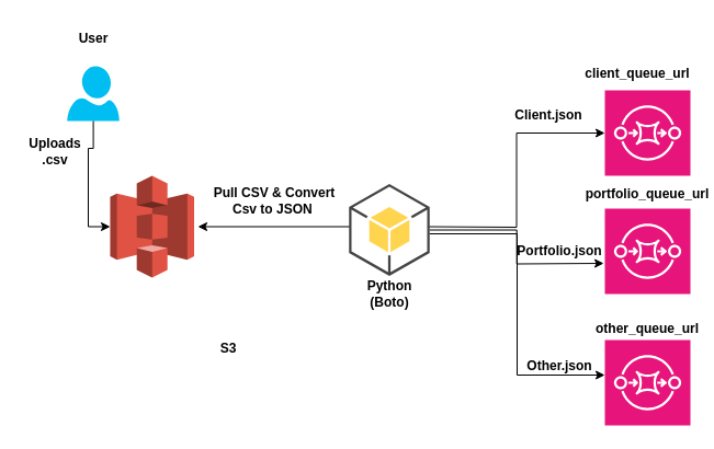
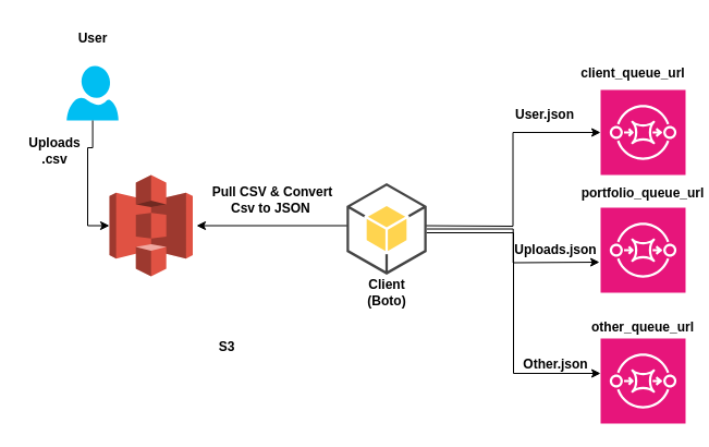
  <mxCell id="0" />
  <mxCell id="1" parent="0" />
  <mxCell id="2" value="" style="outlineConnect=0;dashed=0;verticalLabelPosition=bottom;verticalAlign=top;align=center;html=1;shape=mxgraph.aws3.s3;fillColor=#E05243;gradientColor=none;" vertex="1" parent="1"><mxGeometry x="100" y="160" width="76.5" height="93" as="geometry" /></mxCell>
  <mxCell id="3" style="edgeStyle=orthogonalEdgeStyle;rounded=0;orthogonalLoop=1;jettySize=auto;html=1;" edge="1" parent="1"><mxGeometry relative="1" as="geometry"><mxPoint x="180" y="206.5" as="targetPoint" /><mxPoint x="320" y="206.5" as="sourcePoint" /></mxGeometry></mxCell>
  <mxCell id="4" value="" style="sketch=0;points=[[0,0,0],[0.25,0,0],[0.5,0,0],[0.75,0,0],[1,0,0],[0,1,0],[0.25,1,0],[0.5,1,0],[0.75,1,0],[1,1,0],[0,0.25,0],[0,0.5,0],[0,0.75,0],[1,0.25,0],[1,0.5,0],[1,0.75,0]];outlineConnect=0;fontColor=#232F3E;fillColor=#E7157B;strokeColor=#ffffff;dashed=0;verticalLabelPosition=bottom;verticalAlign=top;align=center;html=1;fontSize=12;fontStyle=0;aspect=fixed;shape=mxgraph.aws4.resourceIcon;resIcon=mxgraph.aws4.sqs;" vertex="1" parent="1"><mxGeometry x="551" y="82" width="78" height="78" as="geometry" /></mxCell>
  <mxCell id="5" value="S3" style="text;html=1;strokeColor=none;fillColor=none;align=center;verticalAlign=middle;whiteSpace=wrap;rounded=0;fontStyle=1" vertex="1" parent="1"><mxGeometry x="178.25" y="303" width="60" height="30" as="geometry" /></mxCell>
- <mxCell id="6" value="Python (Boto)" style="text;html=1;strokeColor=none;fillColor=none;align=center;verticalAlign=middle;whiteSpace=wrap;rounded=0;fontStyle=1" vertex="1" parent="1"><mxGeometry x="324.5" y="253" width="60" height="30" as="geometry" /></mxCell>
+ <mxCell id="6" value="Client (Boto)" style="text;html=1;strokeColor=none;fillColor=none;align=center;verticalAlign=middle;whiteSpace=wrap;rounded=0;fontStyle=1" vertex="1" parent="1"><mxGeometry x="324.5" y="253" width="60" height="30" as="geometry" /></mxCell>
  <mxCell id="7" style="edgeStyle=orthogonalEdgeStyle;rounded=0;orthogonalLoop=1;jettySize=auto;html=1;entryX=0;entryY=0.5;entryDx=0;entryDy=0;entryPerimeter=0;" edge="1" parent="1" target="4"><mxGeometry relative="1" as="geometry"><mxPoint x="389" y="206.5" as="sourcePoint" /></mxGeometry></mxCell>
  <mxCell id="8" value="Pull CSV &amp;amp; Convert Csv to JSON&amp;nbsp;" style="text;html=1;strokeColor=none;fillColor=none;align=center;verticalAlign=middle;whiteSpace=wrap;rounded=0;fontStyle=1" vertex="1" parent="1"><mxGeometry x="190" y="167.5" width="120" height="30" as="geometry" /></mxCell>
  <mxCell id="9" style="edgeStyle=orthogonalEdgeStyle;rounded=0;orthogonalLoop=1;jettySize=auto;html=1;" edge="1" parent="1" source="10"><mxGeometry relative="1" as="geometry"><mxPoint x="550" y="240" as="targetPoint" /></mxGeometry></mxCell>
  <mxCell id="10" value="" style="outlineConnect=0;dashed=0;verticalLabelPosition=bottom;verticalAlign=top;align=center;html=1;shape=mxgraph.aws3.android;fillColor=#FFD44F;gradientColor=none;" vertex="1" parent="1"><mxGeometry x="317.75" y="167.5" width="73.5" height="84" as="geometry" /></mxCell>
  <mxCell id="11" value="" style="verticalLabelPosition=bottom;html=1;verticalAlign=top;align=center;strokeColor=none;fillColor=#00BEF2;shape=mxgraph.azure.user;" vertex="1" parent="1"><mxGeometry x="60.75" y="60" width="47.5" height="50" as="geometry" /></mxCell>
  <mxCell id="12" style="edgeStyle=orthogonalEdgeStyle;rounded=0;orthogonalLoop=1;jettySize=auto;html=1;entryX=0;entryY=0.5;entryDx=0;entryDy=0;entryPerimeter=0;" edge="1" parent="1" source="11" target="2"><mxGeometry relative="1" as="geometry" /></mxCell>
  <mxCell id="13" value="Uploads .csv" style="text;html=1;strokeColor=none;fillColor=none;align=center;verticalAlign=middle;whiteSpace=wrap;rounded=0;fontStyle=1" vertex="1" parent="1"><mxGeometry x="20" y="122.5" width="60" height="30" as="geometry" /></mxCell>
  <mxCell id="14" value="" style="sketch=0;points=[[0,0,0],[0.25,0,0],[0.5,0,0],[0.75,0,0],[1,0,0],[0,1,0],[0.25,1,0],[0.5,1,0],[0.75,1,0],[1,1,0],[0,0.25,0],[0,0.5,0],[0,0.75,0],[1,0.25,0],[1,0.5,0],[1,0.75,0]];outlineConnect=0;fontColor=#232F3E;fillColor=#E7157B;strokeColor=#ffffff;dashed=0;verticalLabelPosition=bottom;verticalAlign=top;align=center;html=1;fontSize=12;fontStyle=0;aspect=fixed;shape=mxgraph.aws4.resourceIcon;resIcon=mxgraph.aws4.sqs;" vertex="1" parent="1"><mxGeometry x="551" y="190" width="78" height="78" as="geometry" /></mxCell>
  <mxCell id="15" value="" style="sketch=0;points=[[0,0,0],[0.25,0,0],[0.5,0,0],[0.75,0,0],[1,0,0],[0,1,0],[0.25,1,0],[0.5,1,0],[0.75,1,0],[1,1,0],[0,0.25,0],[0,0.5,0],[0,0.75,0],[1,0.25,0],[1,0.5,0],[1,0.75,0]];outlineConnect=0;fontColor=#232F3E;fillColor=#E7157B;strokeColor=#ffffff;dashed=0;verticalLabelPosition=bottom;verticalAlign=top;align=center;html=1;fontSize=12;fontStyle=0;aspect=fixed;shape=mxgraph.aws4.resourceIcon;resIcon=mxgraph.aws4.sqs;" vertex="1" parent="1"><mxGeometry x="551" y="310" width="78" height="78" as="geometry" /></mxCell>
  <mxCell id="16" style="edgeStyle=orthogonalEdgeStyle;rounded=0;orthogonalLoop=1;jettySize=auto;html=1;entryX=0;entryY=0.5;entryDx=0;entryDy=0;entryPerimeter=0;" edge="1" parent="1"><mxGeometry relative="1" as="geometry"><mxPoint x="391.25" y="213" as="sourcePoint" /><mxPoint x="551" y="342" as="targetPoint" /><Array as="points"><mxPoint x="471" y="213" /><mxPoint x="471" y="342" /></Array></mxGeometry></mxCell>
  <mxCell id="17" value="User" style="text;html=1;strokeColor=none;fillColor=none;align=center;verticalAlign=middle;whiteSpace=wrap;rounded=0;fontStyle=1" vertex="1" parent="1"><mxGeometry x="54.5" y="20" width="60" height="30" as="geometry" /></mxCell>
  <mxCell id="18" value="client_queue_url&lt;span style=&quot;font-size: medium; text-align: start;&quot;&gt;&lt;/span&gt;" style="text;html=1;strokeColor=none;fillColor=none;align=center;verticalAlign=middle;whiteSpace=wrap;rounded=0;fontStyle=1" vertex="1" parent="1"><mxGeometry x="551" y="50" width="60" height="30" as="geometry" /></mxCell>
  <mxCell id="19" value="portfolio_queue_url&lt;span style=&quot;font-size: medium; text-align: start;&quot;&gt;&lt;/span&gt;" style="text;html=1;strokeColor=none;fillColor=none;align=center;verticalAlign=middle;whiteSpace=wrap;rounded=0;fontStyle=1" vertex="1" parent="1"><mxGeometry x="560" y="160" width="60" height="30" as="geometry" /></mxCell>
  <mxCell id="20" value="other_queue_url&lt;span style=&quot;font-size: medium; text-align: start;&quot;&gt;&lt;/span&gt;" style="text;html=1;strokeColor=none;fillColor=none;align=center;verticalAlign=middle;whiteSpace=wrap;rounded=0;fontStyle=1" vertex="1" parent="1"><mxGeometry x="560" y="283" width="60" height="30" as="geometry" /></mxCell>
- <mxCell id="21" value="Client.json" style="text;html=1;strokeColor=none;fillColor=none;align=center;verticalAlign=middle;whiteSpace=wrap;rounded=0;fontStyle=1" vertex="1" parent="1"><mxGeometry x="470" y="90" width="60" height="30" as="geometry" /></mxCell>
- <mxCell id="22" value="Portfolio.json" style="text;html=1;strokeColor=none;fillColor=none;align=center;verticalAlign=middle;whiteSpace=wrap;rounded=0;fontStyle=1" vertex="1" parent="1"><mxGeometry x="480" y="214" width="60" height="30" as="geometry" /></mxCell>
+ <mxCell id="21" value="User.json" style="text;html=1;strokeColor=none;fillColor=none;align=center;verticalAlign=middle;whiteSpace=wrap;rounded=0;fontStyle=1" vertex="1" parent="1"><mxGeometry x="470" y="90" width="60" height="30" as="geometry" /></mxCell>
+ <mxCell id="22" value="Uploads.json" style="text;html=1;strokeColor=none;fillColor=none;align=center;verticalAlign=middle;whiteSpace=wrap;rounded=0;fontStyle=1" vertex="1" parent="1"><mxGeometry x="480" y="214" width="60" height="30" as="geometry" /></mxCell>
  <mxCell id="23" value="Other.json" style="text;html=1;strokeColor=none;fillColor=none;align=center;verticalAlign=middle;whiteSpace=wrap;rounded=0;fontStyle=1" vertex="1" parent="1"><mxGeometry x="480" y="319" width="60" height="30" as="geometry" /></mxCell>
